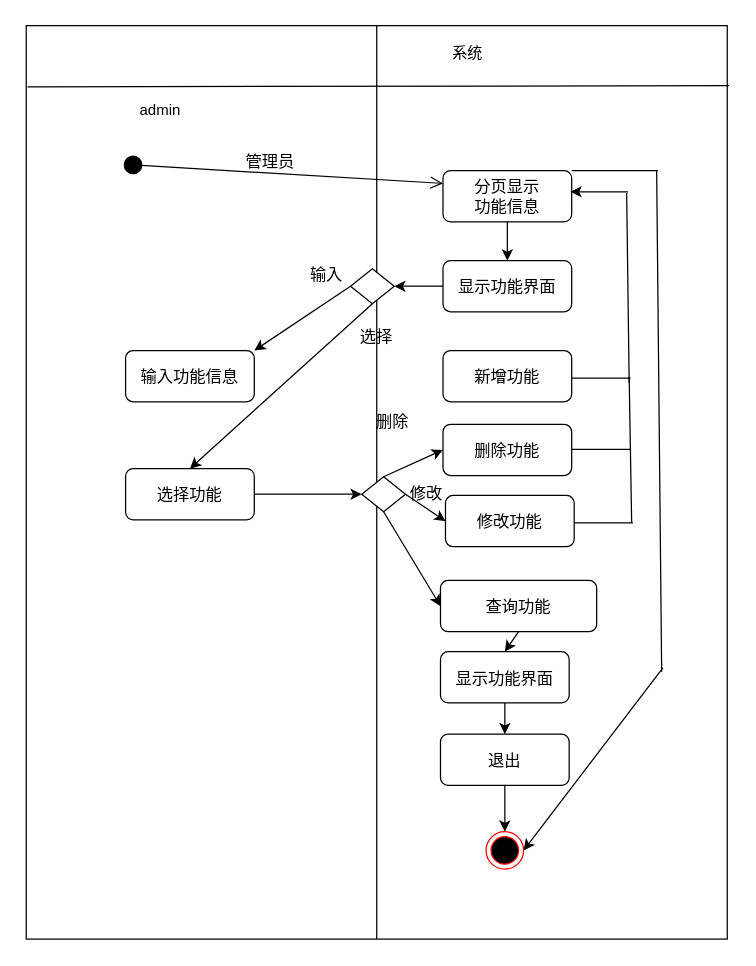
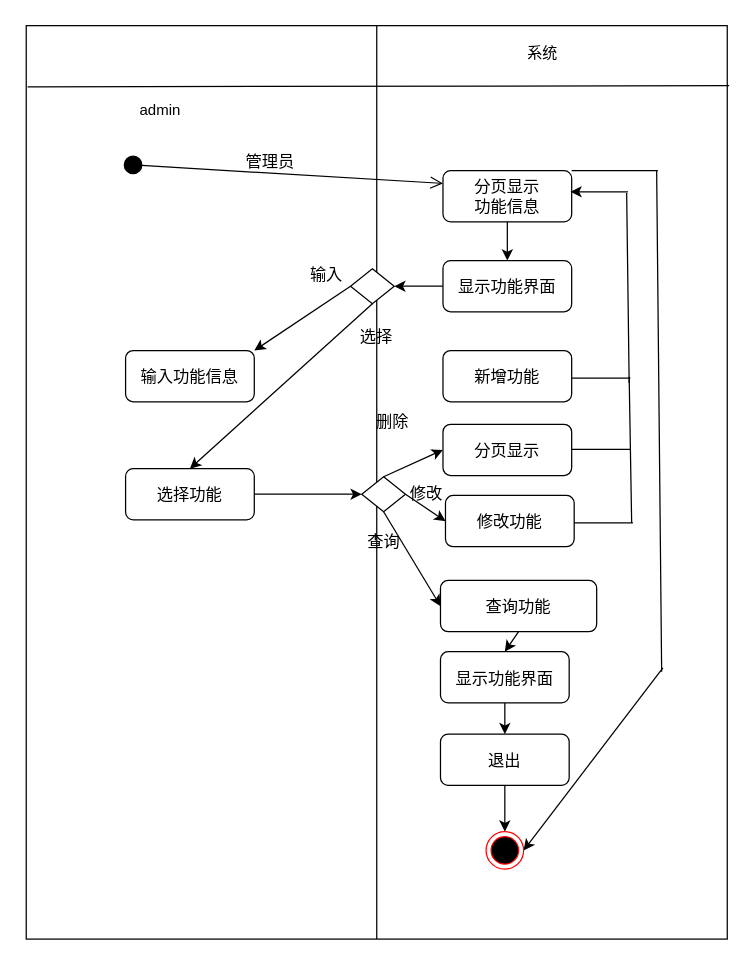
  <mxCell id="0" />
  <mxCell id="1" parent="0" />
  <mxCell id="2" value="" style="rounded=0;whiteSpace=wrap;html=1;fontSize=13;" vertex="1" parent="1"><mxGeometry x="20.5" y="20" width="561" height="731" as="geometry" /></mxCell>
  <mxCell id="3" value="" style="endArrow=none;html=1;rounded=0;exitX=0.002;exitY=0.067;exitDx=0;exitDy=0;exitPerimeter=0;" edge="1" parent="1" source="2"><mxGeometry width="50" height="50" relative="1" as="geometry"><mxPoint x="24" y="72" as="sourcePoint" /><mxPoint x="583" y="68" as="targetPoint" /></mxGeometry></mxCell>
  <mxCell id="4" value="" style="endArrow=none;html=1;rounded=0;exitX=0.5;exitY=1;exitDx=0;exitDy=0;entryX=0.5;entryY=0;entryDx=0;entryDy=0;" edge="1" parent="1" source="2" target="2"><mxGeometry width="50" height="50" relative="1" as="geometry"><mxPoint x="301" y="727" as="sourcePoint" /><mxPoint x="280" y="2" as="targetPoint" /></mxGeometry></mxCell>
  <mxCell id="5" value="admin" style="text;html=1;strokeColor=none;fillColor=none;align=center;verticalAlign=middle;whiteSpace=wrap;rounded=0;" vertex="1" parent="1"><mxGeometry x="83" y="73" width="90" height="30" as="geometry" /></mxCell>
- <mxCell id="6" value="系统" style="text;html=1;strokeColor=none;fillColor=none;align=center;verticalAlign=middle;whiteSpace=wrap;rounded=0;" vertex="1" parent="1"><mxGeometry x="328.5" y="27" width="90" height="30" as="geometry" /></mxCell>
+ <mxCell id="6" value="系统" style="text;html=1;strokeColor=none;fillColor=none;align=center;verticalAlign=middle;whiteSpace=wrap;rounded=0;" vertex="1" parent="1"><mxGeometry x="388.5" y="27" width="90" height="30" as="geometry" /></mxCell>
  <mxCell id="7" value="" style="html=1;verticalAlign=bottom;startArrow=circle;startFill=1;endArrow=open;startSize=6;endSize=8;rounded=0;fontSize=13;entryX=0;entryY=0.25;entryDx=0;entryDy=0;" edge="1" parent="1" target="9"><mxGeometry width="80" relative="1" as="geometry"><mxPoint x="98" y="131" as="sourcePoint" /><mxPoint x="356" y="149" as="targetPoint" /></mxGeometry></mxCell>
  <mxCell id="8" value="管理员" style="text;html=1;strokeColor=none;fillColor=none;align=center;verticalAlign=middle;whiteSpace=wrap;rounded=0;fontSize=13;" vertex="1" parent="1"><mxGeometry x="186" y="114" width="60" height="30" as="geometry" /></mxCell>
  <mxCell id="9" value="分页显示&lt;br&gt;功能信息" style="rounded=1;whiteSpace=wrap;html=1;fontSize=13;" vertex="1" parent="1"><mxGeometry x="354" y="136" width="103" height="41" as="geometry" /></mxCell>
  <mxCell id="10" value="显示功能界面" style="rounded=1;whiteSpace=wrap;html=1;fontSize=13;" vertex="1" parent="1"><mxGeometry x="354" y="208" width="103" height="41" as="geometry" /></mxCell>
  <mxCell id="11" value="" style="endArrow=classic;html=1;rounded=0;fontSize=13;exitX=0.5;exitY=1;exitDx=0;exitDy=0;" edge="1" parent="1" source="9" target="10"><mxGeometry width="50" height="50" relative="1" as="geometry"><mxPoint x="233" y="248" as="sourcePoint" /><mxPoint x="283" y="198" as="targetPoint" /></mxGeometry></mxCell>
  <mxCell id="12" value="选择功能" style="rounded=1;whiteSpace=wrap;html=1;fontSize=13;" vertex="1" parent="1"><mxGeometry x="100" y="374.5" width="103" height="41" as="geometry" /></mxCell>
  <mxCell id="13" value="" style="endArrow=classic;html=1;rounded=0;fontSize=13;exitX=1;exitY=0.5;exitDx=0;exitDy=0;entryX=0;entryY=0.5;entryDx=0;entryDy=0;" edge="1" parent="1" source="12" target="21"><mxGeometry width="50" height="50" relative="1" as="geometry"><mxPoint x="233" y="248" as="sourcePoint" /><mxPoint x="341" y="296" as="targetPoint" /></mxGeometry></mxCell>
  <mxCell id="14" value="查询功能" style="rounded=1;whiteSpace=wrap;html=1;fontSize=13;" vertex="1" parent="1"><mxGeometry x="352" y="464" width="125" height="41" as="geometry" /></mxCell>
  <mxCell id="15" value="输入功能信息" style="rounded=1;whiteSpace=wrap;html=1;fontSize=13;" vertex="1" parent="1"><mxGeometry x="100" y="280" width="103" height="41" as="geometry" /></mxCell>
  <mxCell id="16" value="" style="endArrow=none;html=1;rounded=0;fontSize=13;" edge="1" parent="1"><mxGeometry width="50" height="50" relative="1" as="geometry"><mxPoint x="457" y="302" as="sourcePoint" /><mxPoint x="504" y="302" as="targetPoint" /></mxGeometry></mxCell>
  <mxCell id="17" value="" style="endArrow=none;html=1;rounded=0;fontSize=13;" edge="1" parent="1"><mxGeometry width="50" height="50" relative="1" as="geometry"><mxPoint x="503" y="306" as="sourcePoint" /><mxPoint x="501" y="154" as="targetPoint" /></mxGeometry></mxCell>
  <mxCell id="18" value="" style="endArrow=classic;html=1;rounded=0;fontSize=13;" edge="1" parent="1"><mxGeometry width="50" height="50" relative="1" as="geometry"><mxPoint x="502" y="153" as="sourcePoint" /><mxPoint x="456" y="153" as="targetPoint" /></mxGeometry></mxCell>
- <mxCell id="19" value="删除功能" style="rounded=1;whiteSpace=wrap;html=1;fontSize=13;" vertex="1" parent="1"><mxGeometry x="354" y="339" width="103" height="41" as="geometry" /></mxCell>
+ <mxCell id="19" value="分页显示" style="rounded=1;whiteSpace=wrap;html=1;fontSize=13;" vertex="1" parent="1"><mxGeometry x="354" y="339" width="103" height="41" as="geometry" /></mxCell>
  <mxCell id="20" value="新增功能" style="rounded=1;whiteSpace=wrap;html=1;fontSize=13;" vertex="1" parent="1"><mxGeometry x="354" y="280" width="103" height="41" as="geometry" /></mxCell>
  <mxCell id="21" value="" style="rhombus;whiteSpace=wrap;html=1;fontSize=13;" vertex="1" parent="1"><mxGeometry x="289" y="381" width="35" height="28" as="geometry" /></mxCell>
  <mxCell id="22" value="" style="endArrow=classic;html=1;rounded=0;fontSize=13;entryX=1;entryY=0;entryDx=0;entryDy=0;exitX=0;exitY=0.5;exitDx=0;exitDy=0;" edge="1" parent="1" source="36" target="15"><mxGeometry width="50" height="50" relative="1" as="geometry"><mxPoint x="233" y="357" as="sourcePoint" /><mxPoint x="283" y="307" as="targetPoint" /></mxGeometry></mxCell>
  <mxCell id="23" value="" style="endArrow=classic;html=1;rounded=0;fontSize=13;exitX=0.5;exitY=0;exitDx=0;exitDy=0;entryX=0;entryY=0.5;entryDx=0;entryDy=0;" edge="1" parent="1" source="21" target="19"><mxGeometry width="50" height="50" relative="1" as="geometry"><mxPoint x="233" y="357" as="sourcePoint" /><mxPoint x="283" y="307" as="targetPoint" /></mxGeometry></mxCell>
  <mxCell id="24" value="" style="endArrow=classic;html=1;rounded=0;fontSize=13;exitX=0.5;exitY=1;exitDx=0;exitDy=0;entryX=0;entryY=0.5;entryDx=0;entryDy=0;" edge="1" parent="1" source="21" target="14"><mxGeometry width="50" height="50" relative="1" as="geometry"><mxPoint x="233" y="357" as="sourcePoint" /><mxPoint x="283" y="307" as="targetPoint" /></mxGeometry></mxCell>
  <mxCell id="25" value="删除" style="text;html=1;strokeColor=none;fillColor=none;align=center;verticalAlign=middle;whiteSpace=wrap;rounded=0;fontSize=13;" vertex="1" parent="1"><mxGeometry x="284" y="322" width="60" height="30" as="geometry" /></mxCell>
+ <mxCell id="26" value="查询" style="text;html=1;strokeColor=none;fillColor=none;align=center;verticalAlign=middle;whiteSpace=wrap;rounded=0;fontSize=13;" vertex="1" parent="1"><mxGeometry x="276.5" y="418" width="60" height="30" as="geometry" /></mxCell>
  <mxCell id="27" value="" style="endArrow=classic;html=1;rounded=0;fontSize=13;exitX=0.5;exitY=1;exitDx=0;exitDy=0;entryX=0.5;entryY=0;entryDx=0;entryDy=0;" edge="1" parent="1" source="14" target="28"><mxGeometry width="50" height="50" relative="1" as="geometry"><mxPoint x="233" y="357" as="sourcePoint" /><mxPoint x="406" y="480" as="targetPoint" /></mxGeometry></mxCell>
  <mxCell id="28" value="显示功能界面" style="rounded=1;whiteSpace=wrap;html=1;fontSize=13;" vertex="1" parent="1"><mxGeometry x="352" y="521" width="103" height="41" as="geometry" /></mxCell>
  <mxCell id="29" value="" style="endArrow=classic;html=1;rounded=0;fontSize=13;entryX=0.5;entryY=0;entryDx=0;entryDy=0;exitX=0.5;exitY=1;exitDx=0;exitDy=0;" edge="1" parent="1" source="36" target="12"><mxGeometry width="50" height="50" relative="1" as="geometry"><mxPoint x="364" y="238.5" as="sourcePoint" /><mxPoint x="213" y="290" as="targetPoint" /></mxGeometry></mxCell>
  <mxCell id="30" value="" style="endArrow=classic;html=1;rounded=0;fontSize=13;exitX=1;exitY=0.5;exitDx=0;exitDy=0;entryX=0;entryY=0.5;entryDx=0;entryDy=0;" edge="1" parent="1" source="21" target="31"><mxGeometry width="50" height="50" relative="1" as="geometry"><mxPoint x="233" y="357" as="sourcePoint" /><mxPoint x="349" y="402" as="targetPoint" /></mxGeometry></mxCell>
  <mxCell id="31" value="修改功能" style="rounded=1;whiteSpace=wrap;html=1;fontSize=13;" vertex="1" parent="1"><mxGeometry x="356" y="396" width="103" height="41" as="geometry" /></mxCell>
  <mxCell id="32" value="" style="endArrow=none;html=1;rounded=0;fontSize=13;" edge="1" parent="1"><mxGeometry width="50" height="50" relative="1" as="geometry"><mxPoint x="457" y="359" as="sourcePoint" /><mxPoint x="504" y="359" as="targetPoint" /></mxGeometry></mxCell>
  <mxCell id="33" value="" style="endArrow=none;html=1;rounded=0;fontSize=13;" edge="1" parent="1"><mxGeometry width="50" height="50" relative="1" as="geometry"><mxPoint x="459" y="418" as="sourcePoint" /><mxPoint x="506" y="418" as="targetPoint" /></mxGeometry></mxCell>
  <mxCell id="34" value="" style="endArrow=none;html=1;rounded=0;fontSize=13;" edge="1" parent="1"><mxGeometry width="50" height="50" relative="1" as="geometry"><mxPoint x="505" y="418" as="sourcePoint" /><mxPoint x="503" y="301" as="targetPoint" /></mxGeometry></mxCell>
  <mxCell id="35" value="修改" style="text;html=1;strokeColor=none;fillColor=none;align=center;verticalAlign=middle;whiteSpace=wrap;rounded=0;fontSize=13;" vertex="1" parent="1"><mxGeometry x="311" y="379" width="60" height="30" as="geometry" /></mxCell>
  <mxCell id="36" value="" style="rhombus;whiteSpace=wrap;html=1;fontSize=13;" vertex="1" parent="1"><mxGeometry x="280" y="214.5" width="35" height="28" as="geometry" /></mxCell>
  <mxCell id="37" value="" style="endArrow=classic;html=1;rounded=0;fontSize=13;entryX=1;entryY=0.5;entryDx=0;entryDy=0;exitX=0;exitY=0.5;exitDx=0;exitDy=0;" edge="1" parent="1" source="10" target="36"><mxGeometry width="50" height="50" relative="1" as="geometry"><mxPoint x="233" y="357" as="sourcePoint" /><mxPoint x="283" y="307" as="targetPoint" /></mxGeometry></mxCell>
  <mxCell id="38" value="输入" style="text;html=1;strokeColor=none;fillColor=none;align=center;verticalAlign=middle;whiteSpace=wrap;rounded=0;fontSize=13;" vertex="1" parent="1"><mxGeometry x="231" y="204" width="60" height="30" as="geometry" /></mxCell>
  <mxCell id="39" value="选择" style="text;html=1;strokeColor=none;fillColor=none;align=center;verticalAlign=middle;whiteSpace=wrap;rounded=0;fontSize=13;" vertex="1" parent="1"><mxGeometry x="271" y="254" width="60" height="30" as="geometry" /></mxCell>
  <mxCell id="40" value="" style="endArrow=none;html=1;rounded=0;fontSize=13;exitX=1;exitY=0;exitDx=0;exitDy=0;" edge="1" parent="1" source="9"><mxGeometry width="50" height="50" relative="1" as="geometry"><mxPoint x="233" y="357" as="sourcePoint" /><mxPoint x="526" y="136" as="targetPoint" /></mxGeometry></mxCell>
  <mxCell id="41" value="" style="endArrow=none;html=1;rounded=0;fontSize=13;" edge="1" parent="1"><mxGeometry width="50" height="50" relative="1" as="geometry"><mxPoint x="529" y="537" as="sourcePoint" /><mxPoint x="525" y="136" as="targetPoint" /></mxGeometry></mxCell>
  <mxCell id="42" value="" style="endArrow=classic;html=1;rounded=0;fontSize=13;entryX=1;entryY=0.5;entryDx=0;entryDy=0;" edge="1" parent="1" target="44"><mxGeometry width="50" height="50" relative="1" as="geometry"><mxPoint x="530" y="534" as="sourcePoint" /><mxPoint x="436" y="605" as="targetPoint" /></mxGeometry></mxCell>
  <mxCell id="43" value="" style="endArrow=classic;html=1;rounded=0;fontSize=13;entryX=0.5;entryY=0;entryDx=0;entryDy=0;exitX=0.5;exitY=1;exitDx=0;exitDy=0;" edge="1" parent="1" source="45" target="44"><mxGeometry width="50" height="50" relative="1" as="geometry"><mxPoint x="414" y="609" as="sourcePoint" /><mxPoint x="404" y="593" as="targetPoint" /></mxGeometry></mxCell>
  <mxCell id="44" value="" style="ellipse;html=1;shape=endState;fillColor=#000000;strokeColor=#ff0000;fontSize=13;" vertex="1" parent="1"><mxGeometry x="388.5" y="665" width="30" height="30" as="geometry" /></mxCell>
  <mxCell id="45" value="退出" style="rounded=1;whiteSpace=wrap;html=1;fontSize=13;" vertex="1" parent="1"><mxGeometry x="352" y="587" width="103" height="41" as="geometry" /></mxCell>
  <mxCell id="46" value="" style="endArrow=classic;html=1;rounded=0;fontSize=13;exitX=0.5;exitY=1;exitDx=0;exitDy=0;entryX=0.5;entryY=0;entryDx=0;entryDy=0;" edge="1" parent="1" source="28" target="45"><mxGeometry width="50" height="50" relative="1" as="geometry"><mxPoint x="387.5" y="548" as="sourcePoint" /><mxPoint x="289" y="642" as="targetPoint" /></mxGeometry></mxCell>
